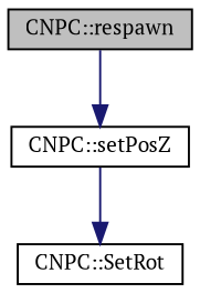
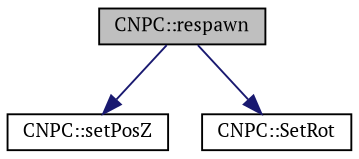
  digraph {
    fontname="PT Serif"
    rankdir=TB
    node [color=black fontname="PT Serif" fontsize=10 shape=record]
    edge [color=midnightblue fontname="PT Serif" fontsize=10 labelfontname=Helvetica labelfontsize=10 style=solid]
    n1 [fillcolor=grey75 fontcolor=black height=0.2 label="CNPC::respawn" style=filled width=0.4]
    n2 [height=0.2 label="CNPC::setPosZ" width=0.4]
    n3 [height=0.2 label="CNPC::SetRot" width=0.4]
    n1 -> n2
-   n2 -> n3
+   n1 -> n3
  }
